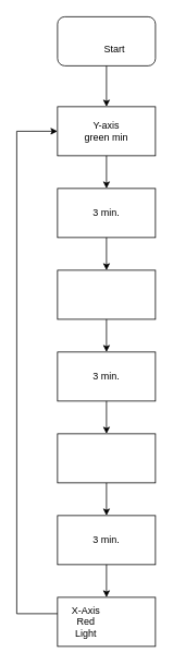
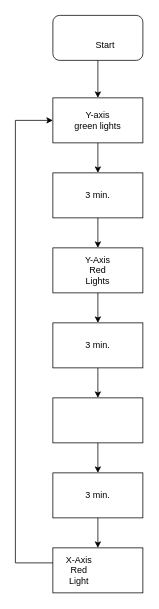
  <mxCell id="0" />
  <mxCell id="1" parent="0" />
  <mxCell id="2" value="" style="rounded=1;whiteSpace=wrap;html=1;" vertex="1" parent="1"><mxGeometry x="70" y="20" width="120" height="60" as="geometry" /></mxCell>
  <mxCell id="3" value="Start" style="text;html=1;strokeColor=none;fillColor=none;align=center;verticalAlign=middle;whiteSpace=wrap;rounded=0;" vertex="1" parent="1"><mxGeometry x="105" y="45" width="70" height="30" as="geometry" /></mxCell>
  <mxCell id="4" value="" style="endArrow=classic;html=1;" edge="1" parent="1"><mxGeometry width="50" height="50" relative="1" as="geometry"><mxPoint x="130" y="80" as="sourcePoint" /><mxPoint x="130" y="130" as="targetPoint" /></mxGeometry></mxCell>
  <mxCell id="5" value="" style="rounded=0;whiteSpace=wrap;html=1;" vertex="1" parent="1"><mxGeometry x="70" y="130" width="120" height="60" as="geometry" /></mxCell>
- <mxCell id="6" value="Y-axis&lt;br&gt;green min" style="text;html=1;strokeColor=none;fillColor=none;align=center;verticalAlign=middle;whiteSpace=wrap;rounded=0;" vertex="1" parent="1"><mxGeometry x="90" y="135" width="80" height="50" as="geometry" /></mxCell>
+ <mxCell id="6" value="Y-axis&lt;br&gt;green lights" style="text;html=1;strokeColor=none;fillColor=none;align=center;verticalAlign=middle;whiteSpace=wrap;rounded=0;" vertex="1" parent="1"><mxGeometry x="90" y="135" width="80" height="50" as="geometry" /></mxCell>
  <mxCell id="7" value="" style="endArrow=classic;html=1;" edge="1" parent="1"><mxGeometry width="50" height="50" relative="1" as="geometry"><mxPoint x="130" y="190" as="sourcePoint" /><mxPoint x="130" y="230" as="targetPoint" /></mxGeometry></mxCell>
  <mxCell id="8" value="" style="rounded=0;whiteSpace=wrap;html=1;" vertex="1" parent="1"><mxGeometry x="70" y="230" width="120" height="60" as="geometry" /></mxCell>
  <mxCell id="9" value="3 min." style="text;html=1;strokeColor=none;fillColor=none;align=center;verticalAlign=middle;whiteSpace=wrap;rounded=0;" vertex="1" parent="1"><mxGeometry x="110" y="250" width="40" height="20" as="geometry" /></mxCell>
  <mxCell id="10" value="" style="endArrow=classic;html=1;" edge="1" parent="1"><mxGeometry width="50" height="50" relative="1" as="geometry"><mxPoint x="130" y="290" as="sourcePoint" /><mxPoint x="130" y="330" as="targetPoint" /></mxGeometry></mxCell>
  <mxCell id="11" value="" style="rounded=0;whiteSpace=wrap;html=1;" vertex="1" parent="1"><mxGeometry x="70" y="330" width="120" height="60" as="geometry" /></mxCell>
+ <mxCell id="12" value="Y-Axis&lt;br&gt;Red Lights" style="text;html=1;strokeColor=none;fillColor=none;align=center;verticalAlign=middle;whiteSpace=wrap;rounded=0;" vertex="1" parent="1"><mxGeometry x="110" y="350" width="40" height="20" as="geometry" /></mxCell>
  <mxCell id="13" value="" style="endArrow=classic;html=1;" edge="1" parent="1"><mxGeometry width="50" height="50" relative="1" as="geometry"><mxPoint x="130" y="390" as="sourcePoint" /><mxPoint x="130" y="430" as="targetPoint" /></mxGeometry></mxCell>
  <mxCell id="14" value="" style="rounded=0;whiteSpace=wrap;html=1;" vertex="1" parent="1"><mxGeometry x="70" y="430" width="120" height="60" as="geometry" /></mxCell>
  <mxCell id="15" value="3 min." style="text;html=1;strokeColor=none;fillColor=none;align=center;verticalAlign=middle;whiteSpace=wrap;rounded=0;" vertex="1" parent="1"><mxGeometry x="110" y="450" width="40" height="20" as="geometry" /></mxCell>
  <mxCell id="16" value="" style="endArrow=classic;html=1;" edge="1" parent="1"><mxGeometry width="50" height="50" relative="1" as="geometry"><mxPoint x="130" y="490" as="sourcePoint" /><mxPoint x="130" y="530" as="targetPoint" /></mxGeometry></mxCell>
  <mxCell id="17" value="" style="rounded=0;whiteSpace=wrap;html=1;" vertex="1" parent="1"><mxGeometry x="70" y="530" width="120" height="60" as="geometry" /></mxCell>
  <mxCell id="18" value="" style="endArrow=classic;html=1;" edge="1" parent="1"><mxGeometry width="50" height="50" relative="1" as="geometry"><mxPoint x="130" y="590" as="sourcePoint" /><mxPoint x="130" y="630" as="targetPoint" /></mxGeometry></mxCell>
  <mxCell id="19" value="" style="rounded=0;whiteSpace=wrap;html=1;" vertex="1" parent="1"><mxGeometry x="70" y="630" width="120" height="60" as="geometry" /></mxCell>
  <mxCell id="20" value="3 min." style="text;html=1;strokeColor=none;fillColor=none;align=center;verticalAlign=middle;whiteSpace=wrap;rounded=0;" vertex="1" parent="1"><mxGeometry x="110" y="650" width="40" height="20" as="geometry" /></mxCell>
  <mxCell id="21" value="" style="endArrow=classic;html=1;" edge="1" parent="1"><mxGeometry width="50" height="50" relative="1" as="geometry"><mxPoint x="130" y="690" as="sourcePoint" /><mxPoint x="130" y="730" as="targetPoint" /></mxGeometry></mxCell>
  <mxCell id="22" value="" style="rounded=0;whiteSpace=wrap;html=1;" vertex="1" parent="1"><mxGeometry x="70" y="730" width="120" height="60" as="geometry" /></mxCell>
  <mxCell id="23" value="X-Axis&lt;br&gt;Red Light" style="text;html=1;strokeColor=none;fillColor=none;align=center;verticalAlign=middle;whiteSpace=wrap;rounded=0;" vertex="1" parent="1"><mxGeometry x="85" y="750" width="40" height="20" as="geometry" /></mxCell>
  <mxCell id="24" value="" style="endArrow=none;html=1;" edge="1" parent="1"><mxGeometry width="50" height="50" relative="1" as="geometry"><mxPoint x="20" y="750" as="sourcePoint" /><mxPoint x="70" y="750" as="targetPoint" /></mxGeometry></mxCell>
  <mxCell id="25" value="" style="endArrow=none;html=1;" edge="1" parent="1"><mxGeometry width="50" height="50" relative="1" as="geometry"><mxPoint x="20" y="750" as="sourcePoint" /><mxPoint x="20" y="160" as="targetPoint" /></mxGeometry></mxCell>
  <mxCell id="26" value="" style="endArrow=classic;html=1;entryX=0;entryY=0.5;entryDx=0;entryDy=0;" edge="1" parent="1" target="5"><mxGeometry width="50" height="50" relative="1" as="geometry"><mxPoint x="20" y="160" as="sourcePoint" /><mxPoint x="60" y="100" as="targetPoint" /></mxGeometry></mxCell>
